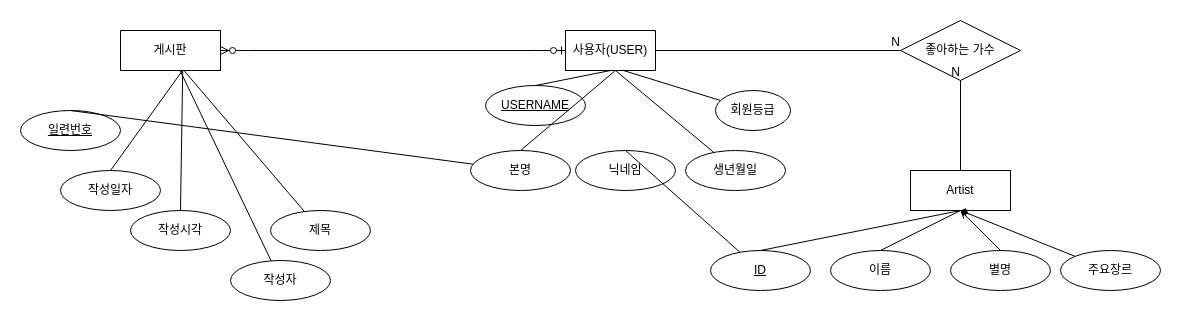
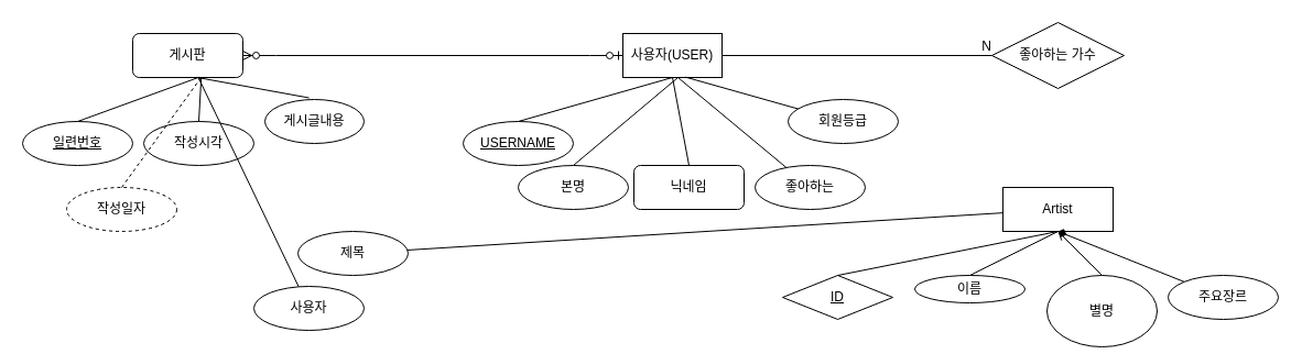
  <mxCell id="0" />
  <mxCell id="1" parent="0" />
  <mxCell id="2" value="일련번호" style="ellipse;whiteSpace=wrap;html=1;align=center;fontStyle=4;" parent="1" vertex="1"><mxGeometry x="20" y="110" width="100" height="40" as="geometry" /></mxCell>
- <mxCell id="3" value="작성일자" style="ellipse;whiteSpace=wrap;html=1;align=center;" parent="1" vertex="1"><mxGeometry x="60" y="170" width="100" height="40" as="geometry" /></mxCell>
- <mxCell id="4" value="작성시각" style="ellipse;whiteSpace=wrap;html=1;align=center;" parent="1" vertex="1"><mxGeometry x="130" y="210" width="100" height="40" as="geometry" /></mxCell>
- <mxCell id="5" value="작성자" style="ellipse;whiteSpace=wrap;html=1;align=center;" parent="1" vertex="1"><mxGeometry x="230" y="260" width="100" height="40" as="geometry" /></mxCell>
+ <mxCell id="3" value="작성일자" style="ellipse;whiteSpace=wrap;html=1;align=center;dashed=1;" parent="1" vertex="1"><mxGeometry x="60" y="170" width="100" height="40" as="geometry" /></mxCell>
+ <mxCell id="4" value="작성시각" style="ellipse;whiteSpace=wrap;html=1;align=center;" parent="1" vertex="1"><mxGeometry x="130" y="110" width="100" height="40" as="geometry" /></mxCell>
+ <mxCell id="5" value="사용자" style="ellipse;whiteSpace=wrap;html=1;align=center;" parent="1" vertex="1"><mxGeometry x="230" y="260" width="100" height="40" as="geometry" /></mxCell>
  <mxCell id="6" value="제목" style="ellipse;whiteSpace=wrap;html=1;align=center;" parent="1" vertex="1"><mxGeometry x="270" y="210" width="100" height="40" as="geometry" /></mxCell>
- <mxCell id="8" value="게시판" style="whiteSpace=wrap;html=1;align=center;" parent="1" vertex="1"><mxGeometry x="120" y="30" width="100" height="40" as="geometry" /></mxCell>
- <mxCell id="9" value="" style="endArrow=none;html=1;rounded=0;exitX=0.5;exitY=0;exitDx=0;exitDy=0;" parent="1" source="2" target="16" edge="1"><mxGeometry width="50" height="50" relative="1" as="geometry"><mxPoint x="90" y="350" as="sourcePoint" /><mxPoint x="140" y="300" as="targetPoint" /></mxGeometry></mxCell>
- <mxCell id="10" value="" style="endArrow=none;html=1;rounded=0;exitX=0.5;exitY=0;exitDx=0;exitDy=0;entryX=0.622;entryY=0.995;entryDx=0;entryDy=0;entryPerimeter=0;" parent="1" source="3" target="8" edge="1"><mxGeometry width="50" height="50" relative="1" as="geometry"><mxPoint x="50" y="390" as="sourcePoint" /><mxPoint x="220" y="170" as="targetPoint" /></mxGeometry></mxCell>
+ <mxCell id="7" value="게시글내용" style="ellipse;whiteSpace=wrap;html=1;align=center;" parent="1" vertex="1"><mxGeometry x="240" y="90" width="90" height="40" as="geometry" /></mxCell>
+ <mxCell id="8" value="게시판" style="whiteSpace=wrap;html=1;align=center;rounded=1;" parent="1" vertex="1"><mxGeometry x="120" y="30" width="100" height="40" as="geometry" /></mxCell>
+ <mxCell id="9" value="" style="endArrow=none;html=1;rounded=0;entryX=0.605;entryY=0.992;entryDx=0;entryDy=0;entryPerimeter=0;exitX=0.5;exitY=0;exitDx=0;exitDy=0;" parent="1" source="2" target="8" edge="1"><mxGeometry width="50" height="50" relative="1" as="geometry"><mxPoint x="90" y="350" as="sourcePoint" /><mxPoint x="140" y="300" as="targetPoint" /></mxGeometry></mxCell>
+ <mxCell id="10" value="" style="endArrow=none;html=1;rounded=0;exitX=0.5;exitY=0;exitDx=0;exitDy=0;entryX=0.622;entryY=0.995;entryDx=0;entryDy=0;entryPerimeter=0;dashed=1;" parent="1" source="3" target="8" edge="1"><mxGeometry width="50" height="50" relative="1" as="geometry"><mxPoint x="50" y="390" as="sourcePoint" /><mxPoint x="220" y="170" as="targetPoint" /></mxGeometry></mxCell>
  <mxCell id="11" value="" style="endArrow=none;html=1;rounded=0;exitX=0.5;exitY=0;exitDx=0;exitDy=0;entryX=0.622;entryY=0.995;entryDx=0;entryDy=0;entryPerimeter=0;" parent="1" source="4" target="8" edge="1"><mxGeometry width="50" height="50" relative="1" as="geometry"><mxPoint x="60" y="400" as="sourcePoint" /><mxPoint x="220" y="170" as="targetPoint" /></mxGeometry></mxCell>
  <mxCell id="12" value="" style="endArrow=none;html=1;rounded=0;" parent="1" source="5" target="8" edge="1"><mxGeometry width="50" height="50" relative="1" as="geometry"><mxPoint x="70" y="410" as="sourcePoint" /><mxPoint x="200" y="230" as="targetPoint" /></mxGeometry></mxCell>
- <mxCell id="13" value="" style="endArrow=none;html=1;rounded=0;entryX=0.632;entryY=0.992;entryDx=0;entryDy=0;entryPerimeter=0;" parent="1" source="6" target="8" edge="1"><mxGeometry width="50" height="50" relative="1" as="geometry"><mxPoint x="80" y="420" as="sourcePoint" /><mxPoint x="200" y="230" as="targetPoint" /></mxGeometry></mxCell>
- <mxCell id="15" value="USERNAME" style="ellipse;whiteSpace=wrap;html=1;align=center;fontStyle=4;" parent="1" vertex="1"><mxGeometry x="485" y="85" width="100" height="40" as="geometry" /></mxCell>
+ <mxCell id="13" value="" style="endArrow=none;html=1;rounded=0;" parent="1" source="6" target="31" edge="1"><mxGeometry width="50" height="50" relative="1" as="geometry"><mxPoint x="80" y="420" as="sourcePoint" /><mxPoint x="200" y="230" as="targetPoint" /></mxGeometry></mxCell>
+ <mxCell id="14" value="" style="endArrow=none;html=1;rounded=0;entryX=0.446;entryY=-0.037;entryDx=0;entryDy=0;entryPerimeter=0;exitX=0.576;exitY=0.995;exitDx=0;exitDy=0;exitPerimeter=0;" parent="1" source="8" target="7" edge="1"><mxGeometry width="50" height="50" relative="1" as="geometry"><mxPoint x="220" y="170" as="sourcePoint" /><mxPoint x="406" y="299.4" as="targetPoint" /></mxGeometry></mxCell>
+ <mxCell id="15" value="USERNAME" style="ellipse;whiteSpace=wrap;html=1;align=center;fontStyle=4;" parent="1" vertex="1"><mxGeometry x="420" y="110" width="100" height="40" as="geometry" /></mxCell>
  <mxCell id="16" value="본명" style="ellipse;whiteSpace=wrap;html=1;align=center;" parent="1" vertex="1"><mxGeometry x="470" y="150" width="100" height="40" as="geometry" /></mxCell>
- <mxCell id="17" value="닉네임" style="ellipse;whiteSpace=wrap;html=1;align=center;" parent="1" vertex="1"><mxGeometry x="575" y="150" width="100" height="40" as="geometry" /></mxCell>
- <mxCell id="18" value="생년월일" style="ellipse;whiteSpace=wrap;html=1;align=center;" parent="1" vertex="1"><mxGeometry x="685" y="150" width="100" height="40" as="geometry" /></mxCell>
- <mxCell id="19" value="회원등급" style="ellipse;whiteSpace=wrap;html=1;align=center;" parent="1" vertex="1"><mxGeometry x="715" y="90" width="75" height="40" as="geometry" /></mxCell>
+ <mxCell id="17" value="닉네임" style="whiteSpace=wrap;html=1;align=center;rounded=1;" parent="1" vertex="1"><mxGeometry x="575" y="150" width="100" height="40" as="geometry" /></mxCell>
+ <mxCell id="18" value="좋아하는" style="ellipse;whiteSpace=wrap;html=1;align=center;" parent="1" vertex="1"><mxGeometry x="685" y="150" width="100" height="40" as="geometry" /></mxCell>
+ <mxCell id="19" value="회원등급" style="ellipse;whiteSpace=wrap;html=1;align=center;" parent="1" vertex="1"><mxGeometry x="715" y="90" width="100" height="40" as="geometry" /></mxCell>
  <mxCell id="20" value="사용자(USER)" style="whiteSpace=wrap;html=1;align=center;" parent="1" vertex="1"><mxGeometry x="565" y="30" width="90" height="40" as="geometry" /></mxCell>
  <mxCell id="21" value="" style="endArrow=none;html=1;rounded=0;exitX=0.5;exitY=0;exitDx=0;exitDy=0;" parent="1" source="15" edge="1"><mxGeometry width="50" height="50" relative="1" as="geometry"><mxPoint x="495" y="250" as="sourcePoint" /><mxPoint x="610" y="70" as="targetPoint" /></mxGeometry></mxCell>
  <mxCell id="22" value="" style="endArrow=none;html=1;rounded=0;exitX=0.5;exitY=0;exitDx=0;exitDy=0;" parent="1" source="16" edge="1"><mxGeometry width="50" height="50" relative="1" as="geometry"><mxPoint x="455" y="290" as="sourcePoint" /><mxPoint x="615" y="70" as="targetPoint" /></mxGeometry></mxCell>
- <mxCell id="23" value="" style="endArrow=none;html=1;rounded=0;exitX=0.5;exitY=0;exitDx=0;exitDy=0;" parent="1" source="17" target="27" edge="1"><mxGeometry width="50" height="50" relative="1" as="geometry"><mxPoint x="465" y="300" as="sourcePoint" /><mxPoint x="605" y="130" as="targetPoint" /></mxGeometry></mxCell>
+ <mxCell id="23" value="" style="endArrow=none;html=1;rounded=0;exitX=0.5;exitY=0;exitDx=0;exitDy=0;entryX=0.5;entryY=1;entryDx=0;entryDy=0;" parent="1" source="17" target="20" edge="1"><mxGeometry width="50" height="50" relative="1" as="geometry"><mxPoint x="465" y="300" as="sourcePoint" /><mxPoint x="605" y="130" as="targetPoint" /></mxGeometry></mxCell>
  <mxCell id="24" value="" style="endArrow=none;html=1;rounded=0;" parent="1" source="18" edge="1"><mxGeometry width="50" height="50" relative="1" as="geometry"><mxPoint x="475" y="310" as="sourcePoint" /><mxPoint x="615" y="70" as="targetPoint" /></mxGeometry></mxCell>
  <mxCell id="25" value="" style="endArrow=none;html=1;rounded=0;entryX=0.632;entryY=0.992;entryDx=0;entryDy=0;entryPerimeter=0;" parent="1" source="19" target="20" edge="1"><mxGeometry width="50" height="50" relative="1" as="geometry"><mxPoint x="485" y="320" as="sourcePoint" /><mxPoint x="605" y="130" as="targetPoint" /></mxGeometry></mxCell>
  <mxCell id="26" value="" style="edgeStyle=entityRelationEdgeStyle;fontSize=12;html=1;endArrow=ERzeroToMany;startArrow=ERzeroToOne;rounded=0;exitX=0;exitY=0.5;exitDx=0;exitDy=0;entryX=1;entryY=0.5;entryDx=0;entryDy=0;" parent="1" source="20" target="8" edge="1"><mxGeometry width="100" height="100" relative="1" as="geometry"><mxPoint x="510" y="280" as="sourcePoint" /><mxPoint x="610" y="180" as="targetPoint" /></mxGeometry></mxCell>
- <mxCell id="27" value="ID" style="ellipse;whiteSpace=wrap;html=1;align=center;fontStyle=4;" parent="1" vertex="1"><mxGeometry x="710" y="250" width="100" height="40" as="geometry" /></mxCell>
- <mxCell id="28" value="이름" style="ellipse;whiteSpace=wrap;html=1;align=center;" parent="1" vertex="1"><mxGeometry x="830" y="250" width="100" height="40" as="geometry" /></mxCell>
- <mxCell id="29" value="별명" style="ellipse;whiteSpace=wrap;html=1;align=center;" parent="1" vertex="1"><mxGeometry x="950" y="250" width="100" height="40" as="geometry" /></mxCell>
+ <mxCell id="27" value="ID" style="rhombus;whiteSpace=wrap;html=1;align=center;fontStyle=4;" parent="1" vertex="1"><mxGeometry x="710" y="250" width="100" height="40" as="geometry" /></mxCell>
+ <mxCell id="28" value="이름" style="ellipse;whiteSpace=wrap;html=1;align=center;" parent="1" vertex="1"><mxGeometry x="830" y="250" width="100" height="25" as="geometry" /></mxCell>
+ <mxCell id="29" value="별명" style="ellipse;whiteSpace=wrap;html=1;align=center;" parent="1" vertex="1"><mxGeometry x="950" y="250" width="100" height="65" as="geometry" /></mxCell>
  <mxCell id="30" value="주요장르" style="ellipse;whiteSpace=wrap;html=1;align=center;" parent="1" vertex="1"><mxGeometry x="1060" y="250" width="100" height="40" as="geometry" /></mxCell>
  <mxCell id="31" value="Artist" style="whiteSpace=wrap;html=1;align=center;" parent="1" vertex="1"><mxGeometry x="910" y="170" width="100" height="40" as="geometry" /></mxCell>
  <mxCell id="32" value="" style="endArrow=none;html=1;rounded=0;entryX=0.5;entryY=1;entryDx=0;entryDy=0;exitX=0.5;exitY=0;exitDx=0;exitDy=0;" parent="1" source="27" target="31" edge="1"><mxGeometry width="50" height="50" relative="1" as="geometry"><mxPoint x="750" y="430" as="sourcePoint" /><mxPoint x="800" y="380" as="targetPoint" /></mxGeometry></mxCell>
  <mxCell id="33" value="" style="endArrow=none;html=1;rounded=0;exitX=0.5;exitY=0;exitDx=0;exitDy=0;" parent="1" source="28" edge="1"><mxGeometry width="50" height="50" relative="1" as="geometry"><mxPoint x="710" y="470" as="sourcePoint" /><mxPoint x="960" y="210" as="targetPoint" /></mxGeometry></mxCell>
  <mxCell id="34" value="" style="endArrow=open;html=1;rounded=0;exitX=0.5;exitY=0;exitDx=0;exitDy=0;entryX=0.5;entryY=1;entryDx=0;entryDy=0;" parent="1" source="29" target="31" edge="1"><mxGeometry width="50" height="50" relative="1" as="geometry"><mxPoint x="720" y="480" as="sourcePoint" /><mxPoint x="860" y="310" as="targetPoint" /></mxGeometry></mxCell>
  <mxCell id="35" value="" style="endArrow=diamond;html=1;rounded=0;entryX=0.5;entryY=1;entryDx=0;entryDy=0;" parent="1" source="30" target="31" edge="1"><mxGeometry width="50" height="50" relative="1" as="geometry"><mxPoint x="730" y="490" as="sourcePoint" /><mxPoint x="860" y="310" as="targetPoint" /></mxGeometry></mxCell>
  <mxCell id="36" value="좋아하는 가수" style="shape=rhombus;perimeter=rhombusPerimeter;whiteSpace=wrap;html=1;align=center;" parent="1" vertex="1"><mxGeometry x="900" y="20" width="120" height="60" as="geometry" /></mxCell>
  <mxCell id="37" value="" style="endArrow=none;html=1;rounded=0;exitX=1;exitY=0.5;exitDx=0;exitDy=0;entryX=0;entryY=0.5;entryDx=0;entryDy=0;" parent="1" source="20" target="36" edge="1"><mxGeometry relative="1" as="geometry"><mxPoint x="790" y="220" as="sourcePoint" /><mxPoint x="950" y="220" as="targetPoint" /></mxGeometry></mxCell>
  <mxCell id="38" value="N" style="resizable=0;html=1;align=right;verticalAlign=bottom;" parent="37" connectable="0" vertex="1"><mxGeometry x="1" relative="1" as="geometry" /></mxCell>
- <mxCell id="39" value="" style="endArrow=none;html=1;rounded=0;entryX=0.5;entryY=1;entryDx=0;entryDy=0;exitX=0.5;exitY=0;exitDx=0;exitDy=0;" parent="1" source="31" target="36" edge="1"><mxGeometry relative="1" as="geometry"><mxPoint x="1060" y="250" as="sourcePoint" /><mxPoint x="980" y="40" as="targetPoint" /></mxGeometry></mxCell>
- <mxCell id="40" value="N" style="resizable=0;html=1;align=right;verticalAlign=bottom;" parent="39" connectable="0" vertex="1"><mxGeometry x="1" relative="1" as="geometry" /></mxCell>
